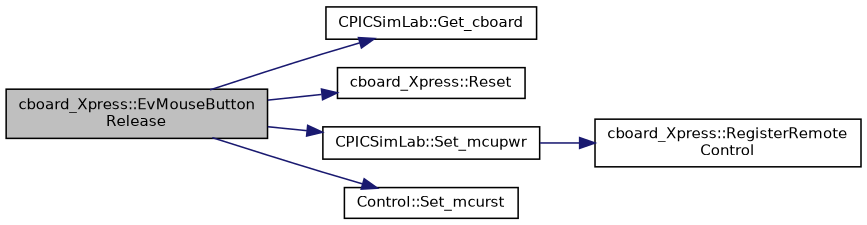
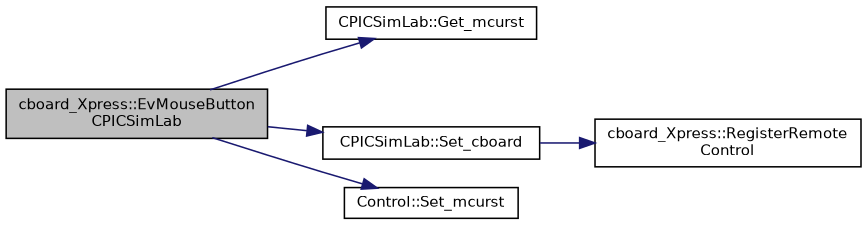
  digraph {
    rankdir=LR
    node [color=black fillcolor=white fontname=Helvetica fontsize=10 shape=record style=filled]
    edge [color=midnightblue fontname=Helvetica fontsize=10 labelfontname=Helvetica labelfontsize=10 style=solid]
-   n1 [fillcolor=grey75 fontcolor=black height=0.2 label="cboard_Xpress::EvMouseButton\lRelease" width=0.4]
-   n2 [height=0.2 label="CPICSimLab::Get_cboard" width=0.4]
-   n3 [height=0.2 label="cboard_Xpress::Reset" width=0.4]
-   n4 [height=0.2 label="CPICSimLab::Set_mcupwr" width=0.4]
+   n1 [fillcolor=grey75 fontcolor=black height=0.2 label="cboard_Xpress::EvMouseButton\lCPICSimLab" width=0.4]
+   n2 [height=0.2 label="CPICSimLab::Get_mcurst" width=0.4]
+   n4 [height=0.2 label="CPICSimLab::Set_cboard" width=0.4]
    n5 [height=0.2 label="Control::Set_mcurst" width=0.4]
    n6 [height=0.2 label="cboard_Xpress::RegisterRemote\lControl" width=0.4]
    n1 -> n2
-   n1 -> n3
    n1 -> n4
    n1 -> n5
    n4 -> n6
  }
